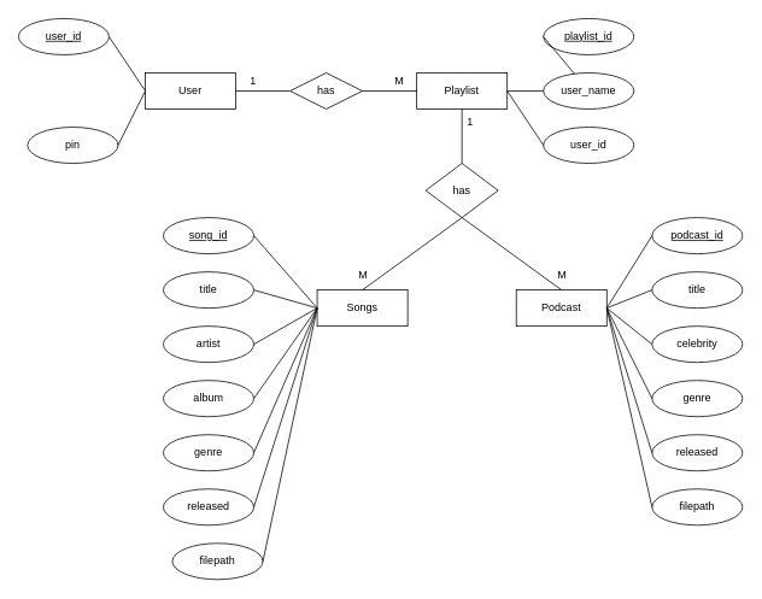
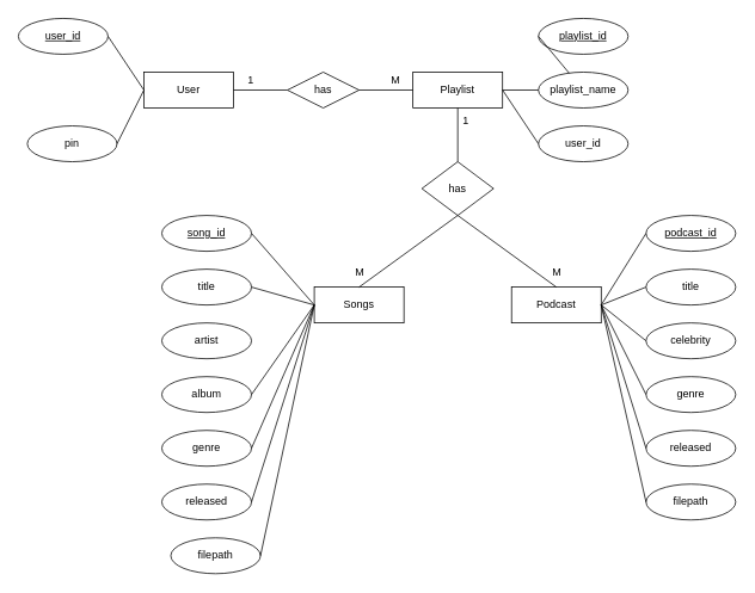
  <mxCell id="0" />
  <mxCell id="1" parent="0" />
  <mxCell id="2" value="User" style="whiteSpace=wrap;html=1;align=center;" vertex="1" parent="1"><mxGeometry x="160" y="80" width="100" height="40" as="geometry" /></mxCell>
  <mxCell id="3" value="user_id" style="ellipse;whiteSpace=wrap;html=1;align=center;fontStyle=4;" vertex="1" parent="1"><mxGeometry x="20" y="20" width="100" height="40" as="geometry" /></mxCell>
  <mxCell id="4" value="pin" style="ellipse;whiteSpace=wrap;html=1;align=center;" vertex="1" parent="1"><mxGeometry x="30" y="140" width="100" height="40" as="geometry" /></mxCell>
  <mxCell id="5" value="has" style="shape=rhombus;perimeter=rhombusPerimeter;whiteSpace=wrap;html=1;align=center;" vertex="1" parent="1"><mxGeometry x="320" y="80" width="80" height="40" as="geometry" /></mxCell>
  <mxCell id="6" value="Playlist" style="whiteSpace=wrap;html=1;align=center;" vertex="1" parent="1"><mxGeometry x="460" y="80" width="100" height="40" as="geometry" /></mxCell>
  <mxCell id="7" value="" style="line;strokeWidth=1;rotatable=0;dashed=0;labelPosition=right;align=left;verticalAlign=middle;spacingTop=0;spacingLeft=6;points=[];portConstraint=eastwest;" vertex="1" parent="1"><mxGeometry x="260" y="95" width="60" height="10" as="geometry" /></mxCell>
  <mxCell id="8" value="" style="line;strokeWidth=1;rotatable=0;dashed=0;labelPosition=right;align=left;verticalAlign=middle;spacingTop=0;spacingLeft=6;points=[];portConstraint=eastwest;" vertex="1" parent="1"><mxGeometry x="400" y="95" width="60" height="10" as="geometry" /></mxCell>
  <mxCell id="9" value="1" style="text;strokeColor=none;fillColor=none;spacingLeft=4;spacingRight=4;overflow=hidden;rotatable=0;points=[[0,0.5],[1,0.5]];portConstraint=eastwest;fontSize=12;" vertex="1" parent="1"><mxGeometry x="270" y="75" width="40" height="30" as="geometry" /></mxCell>
  <mxCell id="10" value="M" style="text;strokeColor=none;fillColor=none;spacingLeft=4;spacingRight=4;overflow=hidden;rotatable=0;points=[[0,0.5],[1,0.5]];portConstraint=eastwest;fontSize=12;" vertex="1" parent="1"><mxGeometry x="430" y="75" width="40" height="30" as="geometry" /></mxCell>
  <mxCell id="11" value="playlist_id" style="ellipse;whiteSpace=wrap;html=1;align=center;fontStyle=4;" vertex="1" parent="1"><mxGeometry x="600" y="20" width="100" height="40" as="geometry" /></mxCell>
- <mxCell id="12" value="user_name" style="ellipse;whiteSpace=wrap;html=1;align=center;" vertex="1" parent="1"><mxGeometry x="600" y="80" width="100" height="40" as="geometry" /></mxCell>
+ <mxCell id="12" value="playlist_name" style="ellipse;whiteSpace=wrap;html=1;align=center;" vertex="1" parent="1"><mxGeometry x="600" y="80" width="100" height="40" as="geometry" /></mxCell>
  <mxCell id="13" value="user_id" style="ellipse;whiteSpace=wrap;html=1;align=center;" vertex="1" parent="1"><mxGeometry x="600" y="140" width="100" height="40" as="geometry" /></mxCell>
  <mxCell id="14" value="has" style="shape=rhombus;perimeter=rhombusPerimeter;whiteSpace=wrap;html=1;align=center;" vertex="1" parent="1"><mxGeometry x="470" y="180" width="80" height="60" as="geometry" /></mxCell>
  <mxCell id="15" value="" style="endArrow=none;html=1;rounded=0;entryX=0.5;entryY=0;entryDx=0;entryDy=0;exitX=0.5;exitY=1;exitDx=0;exitDy=0;" edge="1" parent="1" source="6" target="14"><mxGeometry relative="1" as="geometry"><mxPoint x="200" y="350" as="sourcePoint" /><mxPoint x="360" y="350" as="targetPoint" /></mxGeometry></mxCell>
  <mxCell id="16" value="1" style="text;strokeColor=none;fillColor=none;spacingLeft=4;spacingRight=4;overflow=hidden;rotatable=0;points=[[0,0.5],[1,0.5]];portConstraint=eastwest;fontSize=12;" vertex="1" parent="1"><mxGeometry x="510" y="120" width="40" height="30" as="geometry" /></mxCell>
  <mxCell id="17" value="M" style="text;strokeColor=none;fillColor=none;spacingLeft=4;spacingRight=4;overflow=hidden;rotatable=0;points=[[0,0.5],[1,0.5]];portConstraint=eastwest;fontSize=12;" vertex="1" parent="1"><mxGeometry x="390" y="290" width="40" height="30" as="geometry" /></mxCell>
  <mxCell id="18" value="Songs" style="whiteSpace=wrap;html=1;align=center;" vertex="1" parent="1"><mxGeometry x="350" y="320" width="100" height="40" as="geometry" /></mxCell>
  <mxCell id="19" value="Podcast" style="whiteSpace=wrap;html=1;align=center;" vertex="1" parent="1"><mxGeometry x="570" y="320" width="100" height="40" as="geometry" /></mxCell>
  <mxCell id="20" value="" style="endArrow=none;html=1;rounded=0;entryX=0.5;entryY=1;entryDx=0;entryDy=0;" edge="1" parent="1" target="14"><mxGeometry relative="1" as="geometry"><mxPoint x="400" y="320" as="sourcePoint" /><mxPoint x="560" y="320" as="targetPoint" /></mxGeometry></mxCell>
  <mxCell id="21" value="" style="endArrow=none;html=1;rounded=0;" edge="1" parent="1"><mxGeometry relative="1" as="geometry"><mxPoint x="620" y="320" as="sourcePoint" /><mxPoint x="510" y="240" as="targetPoint" /></mxGeometry></mxCell>
  <mxCell id="22" value="M" style="text;strokeColor=none;fillColor=none;spacingLeft=4;spacingRight=4;overflow=hidden;rotatable=0;points=[[0,0.5],[1,0.5]];portConstraint=eastwest;fontSize=12;" vertex="1" parent="1"><mxGeometry x="610" y="290" width="40" height="30" as="geometry" /></mxCell>
  <mxCell id="23" value="song_id" style="ellipse;whiteSpace=wrap;html=1;align=center;fontStyle=4;" vertex="1" parent="1"><mxGeometry x="180" y="240" width="100" height="40" as="geometry" /></mxCell>
  <mxCell id="24" value="title" style="ellipse;whiteSpace=wrap;html=1;align=center;" vertex="1" parent="1"><mxGeometry x="180" y="300" width="100" height="40" as="geometry" /></mxCell>
  <mxCell id="25" value="artist" style="ellipse;whiteSpace=wrap;html=1;align=center;" vertex="1" parent="1"><mxGeometry x="180" y="360" width="100" height="40" as="geometry" /></mxCell>
  <mxCell id="26" value="album" style="ellipse;whiteSpace=wrap;html=1;align=center;" vertex="1" parent="1"><mxGeometry x="180" y="420" width="100" height="40" as="geometry" /></mxCell>
  <mxCell id="27" value="genre" style="ellipse;whiteSpace=wrap;html=1;align=center;" vertex="1" parent="1"><mxGeometry x="180" y="480" width="100" height="40" as="geometry" /></mxCell>
  <mxCell id="28" value="released" style="ellipse;whiteSpace=wrap;html=1;align=center;" vertex="1" parent="1"><mxGeometry x="180" y="540" width="100" height="40" as="geometry" /></mxCell>
  <mxCell id="29" value="" style="endArrow=none;html=1;rounded=0;entryX=0;entryY=0.5;entryDx=0;entryDy=0;" edge="1" parent="1" target="18"><mxGeometry relative="1" as="geometry"><mxPoint x="280" y="260" as="sourcePoint" /><mxPoint x="440" y="260" as="targetPoint" /></mxGeometry></mxCell>
  <mxCell id="30" value="" style="endArrow=none;html=1;rounded=0;entryX=0;entryY=0.5;entryDx=0;entryDy=0;" edge="1" parent="1" target="18"><mxGeometry relative="1" as="geometry"><mxPoint x="280" y="320" as="sourcePoint" /><mxPoint x="440" y="320" as="targetPoint" /></mxGeometry></mxCell>
- <mxCell id="31" value="" style="endArrow=none;html=1;rounded=0;entryX=0;entryY=0.5;entryDx=0;entryDy=0;exitX=1;exitY=0.5;exitDx=0;exitDy=0;" edge="1" parent="1" source="25" target="18"><mxGeometry relative="1" as="geometry"><mxPoint x="280" y="380" as="sourcePoint" /><mxPoint x="440" y="380" as="targetPoint" /></mxGeometry></mxCell>
  <mxCell id="32" value="" style="endArrow=none;html=1;rounded=0;" edge="1" parent="1"><mxGeometry relative="1" as="geometry"><mxPoint x="280" y="440" as="sourcePoint" /><mxPoint x="350" y="340" as="targetPoint" /></mxGeometry></mxCell>
  <mxCell id="33" value="" style="endArrow=none;html=1;rounded=0;exitX=1;exitY=0.5;exitDx=0;exitDy=0;" edge="1" parent="1" source="27"><mxGeometry relative="1" as="geometry"><mxPoint x="280" y="500" as="sourcePoint" /><mxPoint x="350" y="340" as="targetPoint" /></mxGeometry></mxCell>
  <mxCell id="34" value="" style="endArrow=none;html=1;rounded=0;entryX=0;entryY=0.5;entryDx=0;entryDy=0;exitX=1;exitY=0.5;exitDx=0;exitDy=0;" edge="1" parent="1" source="28" target="18"><mxGeometry relative="1" as="geometry"><mxPoint x="280" y="560" as="sourcePoint" /><mxPoint x="440" y="560" as="targetPoint" /></mxGeometry></mxCell>
  <mxCell id="35" value="filepath" style="ellipse;whiteSpace=wrap;html=1;align=center;" vertex="1" parent="1"><mxGeometry x="190" y="600" width="100" height="40" as="geometry" /></mxCell>
  <mxCell id="36" value="" style="endArrow=none;html=1;rounded=0;entryX=0;entryY=0.5;entryDx=0;entryDy=0;exitX=1;exitY=0.5;exitDx=0;exitDy=0;" edge="1" parent="1" source="35" target="18"><mxGeometry relative="1" as="geometry"><mxPoint x="290" y="620" as="sourcePoint" /><mxPoint x="450" y="620" as="targetPoint" /></mxGeometry></mxCell>
  <mxCell id="37" value="podcast_id" style="ellipse;whiteSpace=wrap;html=1;align=center;fontStyle=4;" vertex="1" parent="1"><mxGeometry x="720" y="240" width="100" height="40" as="geometry" /></mxCell>
  <mxCell id="38" value="title" style="ellipse;whiteSpace=wrap;html=1;align=center;" vertex="1" parent="1"><mxGeometry x="720" y="300" width="100" height="40" as="geometry" /></mxCell>
  <mxCell id="39" value="celebrity" style="ellipse;whiteSpace=wrap;html=1;align=center;" vertex="1" parent="1"><mxGeometry x="720" y="360" width="100" height="40" as="geometry" /></mxCell>
  <mxCell id="40" value="genre" style="ellipse;whiteSpace=wrap;html=1;align=center;" vertex="1" parent="1"><mxGeometry x="720" y="420" width="100" height="40" as="geometry" /></mxCell>
  <mxCell id="41" value="filepath" style="ellipse;whiteSpace=wrap;html=1;align=center;" vertex="1" parent="1"><mxGeometry x="720" y="540" width="100" height="40" as="geometry" /></mxCell>
  <mxCell id="42" value="released" style="ellipse;whiteSpace=wrap;html=1;align=center;" vertex="1" parent="1"><mxGeometry x="720" y="480" width="100" height="40" as="geometry" /></mxCell>
  <mxCell id="43" value="" style="endArrow=none;html=1;rounded=0;exitX=1;exitY=0.5;exitDx=0;exitDy=0;" edge="1" parent="1" source="19"><mxGeometry relative="1" as="geometry"><mxPoint x="560" y="260" as="sourcePoint" /><mxPoint x="720" y="260" as="targetPoint" /></mxGeometry></mxCell>
  <mxCell id="44" value="" style="endArrow=none;html=1;rounded=0;exitX=1;exitY=0.5;exitDx=0;exitDy=0;" edge="1" parent="1" source="19"><mxGeometry relative="1" as="geometry"><mxPoint x="560" y="320" as="sourcePoint" /><mxPoint x="720" y="320" as="targetPoint" /></mxGeometry></mxCell>
  <mxCell id="45" value="" style="endArrow=none;html=1;rounded=0;entryX=0;entryY=0.5;entryDx=0;entryDy=0;" edge="1" parent="1" target="39"><mxGeometry relative="1" as="geometry"><mxPoint x="670" y="340" as="sourcePoint" /><mxPoint x="830" y="340" as="targetPoint" /></mxGeometry></mxCell>
  <mxCell id="46" value="" style="endArrow=none;html=1;rounded=0;entryX=0;entryY=0.5;entryDx=0;entryDy=0;" edge="1" parent="1" target="40"><mxGeometry relative="1" as="geometry"><mxPoint x="670" y="340" as="sourcePoint" /><mxPoint x="830" y="340" as="targetPoint" /></mxGeometry></mxCell>
  <mxCell id="47" value="" style="endArrow=none;html=1;rounded=0;entryX=0;entryY=0.5;entryDx=0;entryDy=0;exitX=1;exitY=0.5;exitDx=0;exitDy=0;" edge="1" parent="1" source="19" target="42"><mxGeometry relative="1" as="geometry"><mxPoint x="670" y="340" as="sourcePoint" /><mxPoint x="830" y="340" as="targetPoint" /></mxGeometry></mxCell>
  <mxCell id="48" value="" style="endArrow=none;html=1;rounded=0;entryX=0;entryY=0.5;entryDx=0;entryDy=0;exitX=1;exitY=0.5;exitDx=0;exitDy=0;" edge="1" parent="1" source="19" target="41"><mxGeometry relative="1" as="geometry"><mxPoint x="670" y="340" as="sourcePoint" /><mxPoint x="830" y="340" as="targetPoint" /></mxGeometry></mxCell>
  <mxCell id="49" value="" style="endArrow=none;html=1;rounded=0;entryX=0;entryY=0.5;entryDx=0;entryDy=0;" edge="1" parent="1" target="2"><mxGeometry relative="1" as="geometry"><mxPoint x="120" y="40" as="sourcePoint" /><mxPoint x="280" y="40" as="targetPoint" /></mxGeometry></mxCell>
  <mxCell id="50" value="" style="endArrow=none;html=1;rounded=0;exitX=1;exitY=0.5;exitDx=0;exitDy=0;" edge="1" parent="1" source="4"><mxGeometry relative="1" as="geometry"><mxPoint x="170" y="160" as="sourcePoint" /><mxPoint x="160" y="100" as="targetPoint" /></mxGeometry></mxCell>
  <mxCell id="51" value="" style="endArrow=none;html=1;rounded=0;exitX=0;exitY=0.5;exitDx=0;exitDy=0;" edge="1" parent="1" source="11" target="12"><mxGeometry relative="1" as="geometry"><mxPoint x="370" y="290" as="sourcePoint" /><mxPoint x="530" y="290" as="targetPoint" /></mxGeometry></mxCell>
  <mxCell id="52" value="" style="endArrow=none;html=1;rounded=0;exitX=0;exitY=0.5;exitDx=0;exitDy=0;" edge="1" parent="1" source="12"><mxGeometry relative="1" as="geometry"><mxPoint x="370" y="290" as="sourcePoint" /><mxPoint x="560" y="100" as="targetPoint" /></mxGeometry></mxCell>
  <mxCell id="53" value="" style="endArrow=none;html=1;rounded=0;exitX=0;exitY=0.5;exitDx=0;exitDy=0;entryX=1;entryY=0.5;entryDx=0;entryDy=0;" edge="1" parent="1" source="13" target="6"><mxGeometry relative="1" as="geometry"><mxPoint x="370" y="290" as="sourcePoint" /><mxPoint x="530" y="290" as="targetPoint" /></mxGeometry></mxCell>
